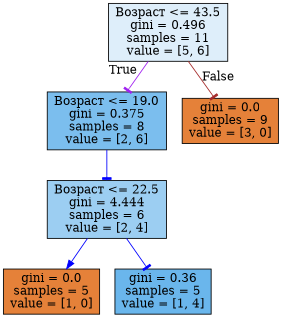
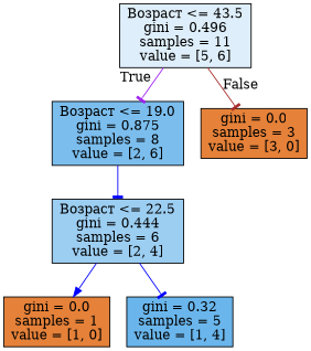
  digraph {
    node [color=black fillcolor="#e58139ff" shape=box style=filled]
    edge [arrowhead=tee color=blue]
    n1 [fillcolor="#399de52a" label="Возраст <= 43.5\ngini = 0.496\nsamples = 11\nvalue = [5, 6]"]
-   n2 [fillcolor="#399de5aa" label="Возраст <= 19.0\ngini = 0.375\nsamples = 8\nvalue = [2, 6]"]
-   n3 [label="gini = 0.0\nsamples = 9\nvalue = [3, 0]"]
-   n4 [fillcolor="#399de57f" label="Возраст <= 22.5\ngini = 4.444\nsamples = 6\nvalue = [2, 4]"]
-   n5 [label="gini = 0.0\nsamples = 5\nvalue = [1, 0]"]
-   n6 [fillcolor="#399de5bf" label="gini = 0.36\nsamples = 5\nvalue = [1, 4]"]
+   n2 [fillcolor="#399de5aa" label="Возраст <= 19.0\ngini = 0.875\nsamples = 8\nvalue = [2, 6]"]
+   n3 [label="gini = 0.0\nsamples = 3\nvalue = [3, 0]"]
+   n4 [fillcolor="#399de57f" label="Возраст <= 22.5\ngini = 0.444\nsamples = 6\nvalue = [2, 4]"]
+   n5 [label="gini = 0.0\nsamples = 1\nvalue = [1, 0]"]
+   n6 [fillcolor="#399de5bf" label="gini = 0.32\nsamples = 5\nvalue = [1, 4]"]
    n1 -> n2 [color=purple headlabel=True labelangle=45 labeldistance=2.5]
    n1 -> n3 [color=brown headlabel=False labelangle=-45 labeldistance=2.5]
    n2 -> n4
    n4 -> n5 [arrowhead=normal]
    n4 -> n6
  }
